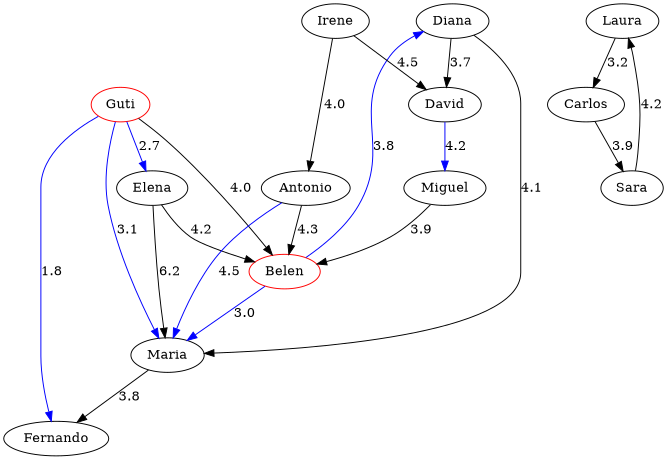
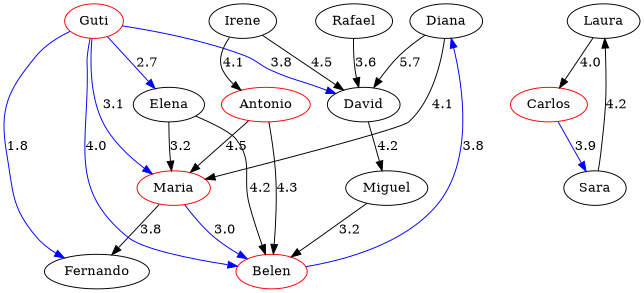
  digraph {
    n1 [label=Diana]
    n2 [label=David]
-   n3 [label=Maria]
+   n3 [label=Maria color=red]
    n4 [label=Miguel]
    n5 [label=Fernando]
    n6 [color=red label=Guti]
    n7 [color=red label=Belen]
    n8 [label=Elena]
+   n9 [label=Rafael]
    n10 [label=Irene]
-   n11 [label=Antonio]
+   n11 [label=Antonio color=red]
    n12 [label=Laura]
-   n13 [label=Carlos]
+   n13 [label=Carlos color=red]
    n14 [label=Sara]
-   n1 -> n2 [label=3.7]
+   n1 -> n2 [label=5.7]
    n1 -> n3 [label=4.1]
-   n2 -> n4 [label=4.2 color=blue]
+   n2 -> n4 [label=4.2]
    n3 -> n5 [label=3.8]
-   n4 -> n7 [label=3.9]
+   n4 -> n7 [label=3.2]
+   n6 -> n2 [color=blue label=3.8]
    n6 -> n3 [color=blue label=3.1]
    n6 -> n5 [color=blue label=1.8]
-   n6 -> n7 [color=black label=4.0]
+   n6 -> n7 [color=blue label=4.0]
    n6 -> n8 [color=blue label=2.7]
    n7 -> n1 [color=blue label=3.8]
-   n7 -> n3 [color=blue label=3.0]
-   n8 -> n3 [label=6.2]
+   n3 -> n7 [color=blue label=3.0]
+   n8 -> n3 [label=3.2]
    n8 -> n7 [label=4.2]
+   n9 -> n2 [label=3.6]
    n10 -> n2 [label=4.5]
-   n10 -> n11 [label=4.0]
-   n11 -> n3 [label=4.5 color=blue]
+   n10 -> n11 [label=4.1]
+   n11 -> n3 [label=4.5]
    n11 -> n7 [label=4.3]
-   n12 -> n13 [label=3.2]
-   n13 -> n14 [label=3.9]
+   n12 -> n13 [label=4.0]
+   n13 -> n14 [label=3.9 color=blue]
    n14 -> n12 [label=4.2]
  }
